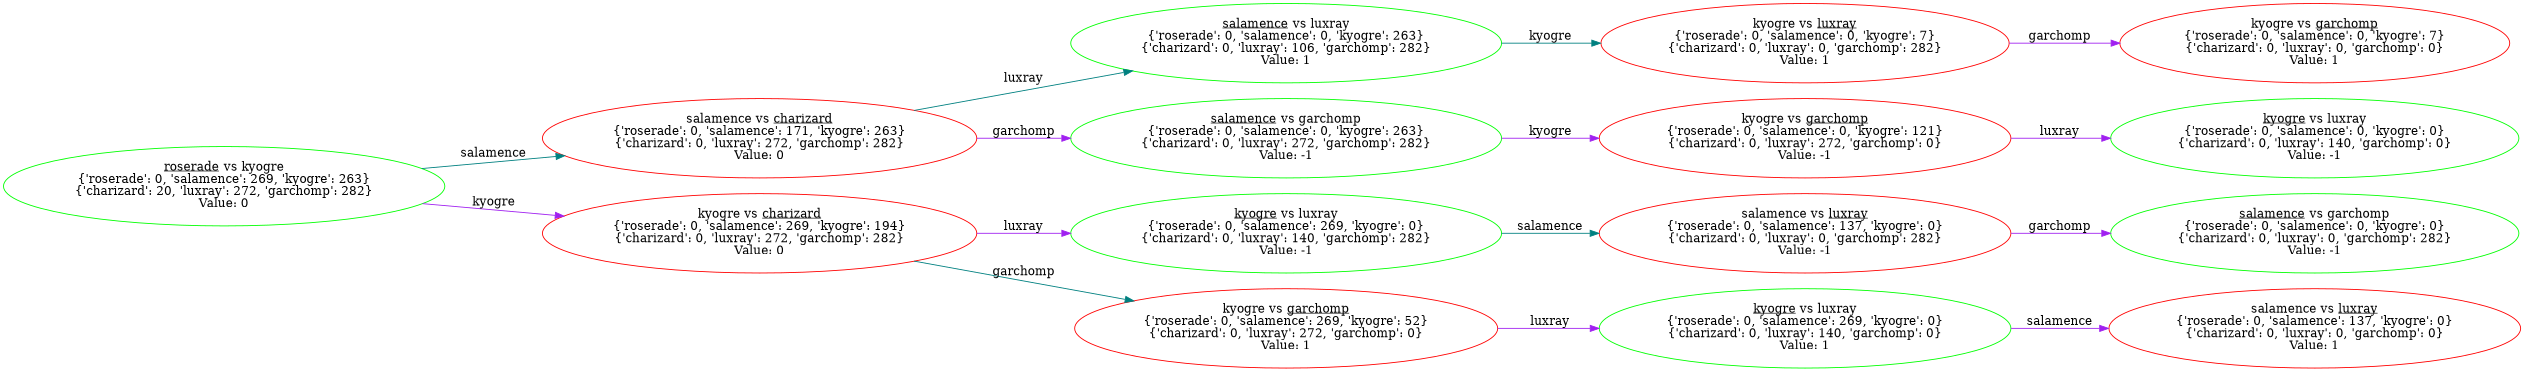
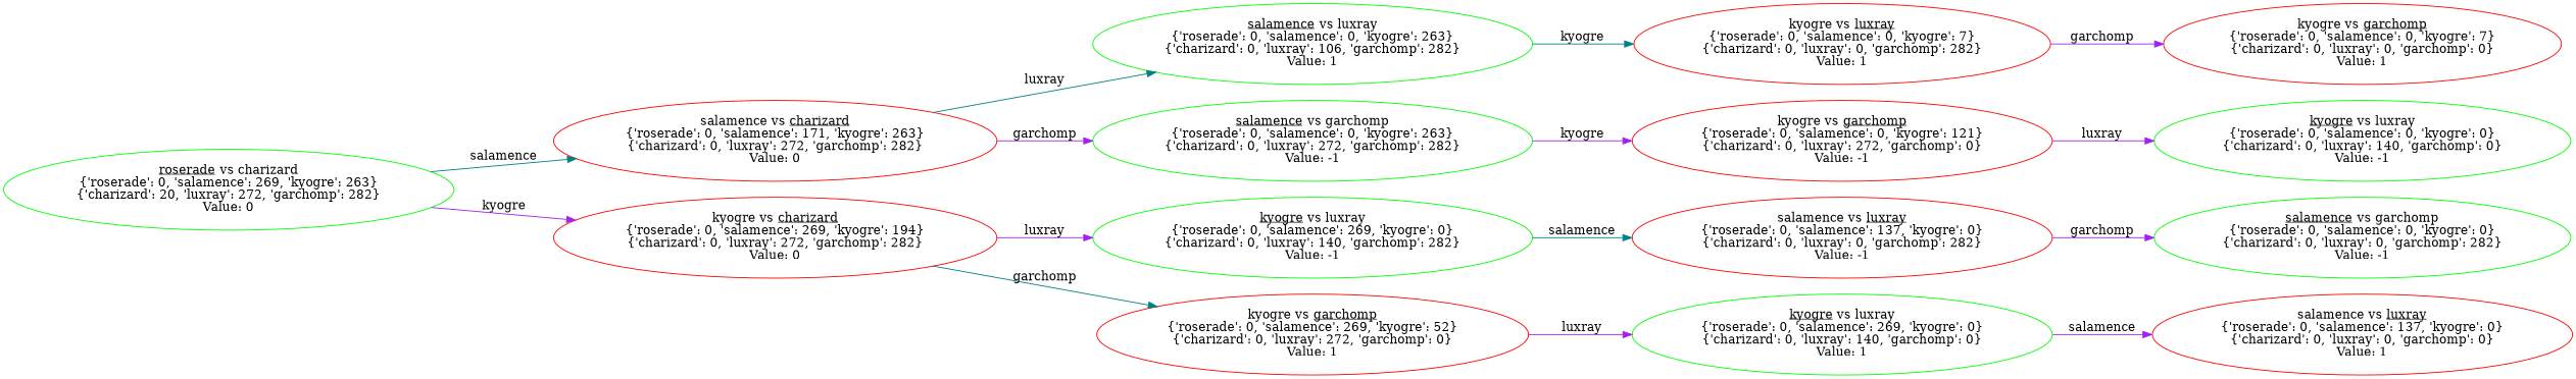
  digraph {
    rankdir=LR
    node [color=red]
    edge [color=purple]
-   n1 [color=green label=<<u>roserade</u> vs kyogre<BR/>{'roserade': 0, 'salamence': 269, 'kyogre': 263}<BR/>{'charizard': 20, 'luxray': 272, 'garchomp': 282}<BR/>Value: 0>]
+   n1 [color=green label=<<u>roserade</u> vs charizard<BR/>{'roserade': 0, 'salamence': 269, 'kyogre': 263}<BR/>{'charizard': 20, 'luxray': 272, 'garchomp': 282}<BR/>Value: 0>]
    n2 [label=<salamence vs <u>charizard</u><BR/>{'roserade': 0, 'salamence': 171, 'kyogre': 263}<BR/>{'charizard': 0, 'luxray': 272, 'garchomp': 282}<BR/>Value: 0>]
    n3 [label=<kyogre vs <u>charizard</u><BR/>{'roserade': 0, 'salamence': 269, 'kyogre': 194}<BR/>{'charizard': 0, 'luxray': 272, 'garchomp': 282}<BR/>Value: 0>]
    n4 [color=green label=<<u>salamence</u> vs luxray<BR/>{'roserade': 0, 'salamence': 0, 'kyogre': 263}<BR/>{'charizard': 0, 'luxray': 106, 'garchomp': 282}<BR/>Value: 1>]
    n5 [color=green label=<<u>salamence</u> vs garchomp<BR/>{'roserade': 0, 'salamence': 0, 'kyogre': 263}<BR/>{'charizard': 0, 'luxray': 272, 'garchomp': 282}<BR/>Value: -1>]
    n6 [label=<kyogre vs <u>luxray</u><BR/>{'roserade': 0, 'salamence': 0, 'kyogre': 7}<BR/>{'charizard': 0, 'luxray': 0, 'garchomp': 282}<BR/>Value: 1>]
    n7 [label=<kyogre vs <u>garchomp</u><BR/>{'roserade': 0, 'salamence': 0, 'kyogre': 7}<BR/>{'charizard': 0, 'luxray': 0, 'garchomp': 0}<BR/>Value: 1>]
    n8 [label=<kyogre vs <u>garchomp</u><BR/>{'roserade': 0, 'salamence': 0, 'kyogre': 121}<BR/>{'charizard': 0, 'luxray': 272, 'garchomp': 0}<BR/>Value: -1>]
    n9 [color=green label=<<u>kyogre</u> vs luxray<BR/>{'roserade': 0, 'salamence': 0, 'kyogre': 0}<BR/>{'charizard': 0, 'luxray': 140, 'garchomp': 0}<BR/>Value: -1>]
    n10 [color=green label=<<u>kyogre</u> vs luxray<BR/>{'roserade': 0, 'salamence': 269, 'kyogre': 0}<BR/>{'charizard': 0, 'luxray': 140, 'garchomp': 282}<BR/>Value: -1>]
    n11 [label=<kyogre vs <u>garchomp</u><BR/>{'roserade': 0, 'salamence': 269, 'kyogre': 52}<BR/>{'charizard': 0, 'luxray': 272, 'garchomp': 0}<BR/>Value: 1>]
    n12 [label=<salamence vs <u>luxray</u><BR/>{'roserade': 0, 'salamence': 137, 'kyogre': 0}<BR/>{'charizard': 0, 'luxray': 0, 'garchomp': 282}<BR/>Value: -1>]
    n13 [color=green label=<<u>salamence</u> vs garchomp<BR/>{'roserade': 0, 'salamence': 0, 'kyogre': 0}<BR/>{'charizard': 0, 'luxray': 0, 'garchomp': 282}<BR/>Value: -1>]
    n14 [color=green label=<<u>kyogre</u> vs luxray<BR/>{'roserade': 0, 'salamence': 269, 'kyogre': 0}<BR/>{'charizard': 0, 'luxray': 140, 'garchomp': 0}<BR/>Value: 1>]
    n15 [label=<salamence vs <u>luxray</u><BR/>{'roserade': 0, 'salamence': 137, 'kyogre': 0}<BR/>{'charizard': 0, 'luxray': 0, 'garchomp': 0}<BR/>Value: 1>]
    n1 -> n2 [label=salamence color=teal]
    n1 -> n3 [label=kyogre]
    n2 -> n4 [label=luxray color=teal]
    n2 -> n5 [label=garchomp]
    n3 -> n10 [label=luxray]
    n3 -> n11 [label=garchomp color=teal]
    n4 -> n6 [label=kyogre color=teal]
    n5 -> n8 [label=kyogre]
    n6 -> n7 [label=garchomp]
    n8 -> n9 [label=luxray]
    n10 -> n12 [label=salamence color=teal]
    n11 -> n14 [label=luxray]
    n12 -> n13 [label=garchomp]
    n14 -> n15 [label=salamence]
  }
